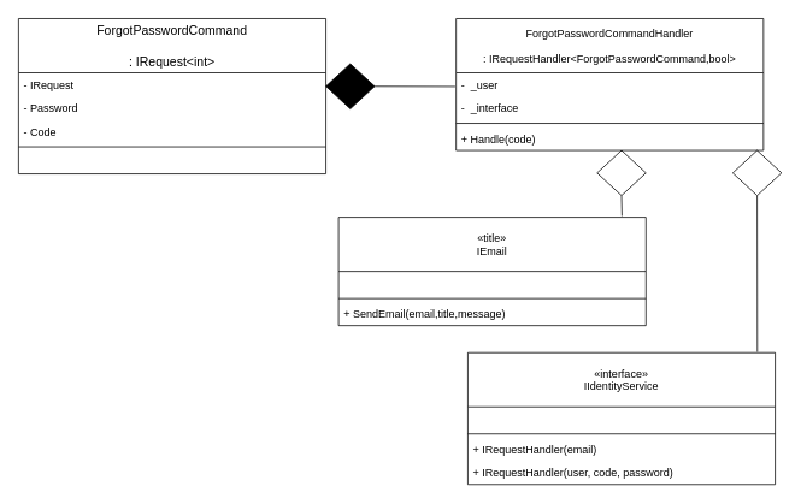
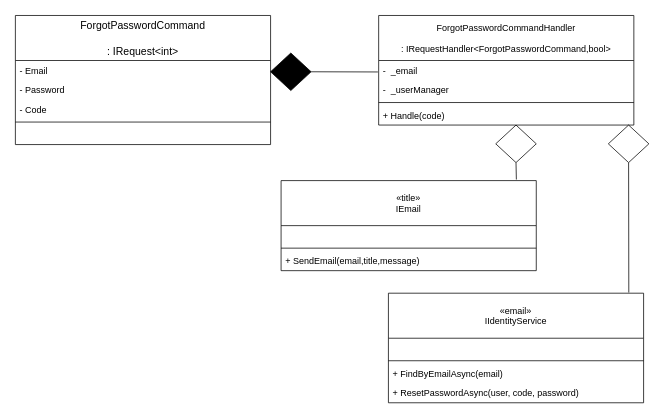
  <mxCell id="0" />
  <mxCell id="1" parent="0" />
  <mxCell id="2" value="" style="endArrow=none;html=1;entryX=-0.003;entryY=0.587;entryDx=0;entryDy=0;exitX=1;exitY=0.5;exitDx=0;exitDy=0;exitPerimeter=0;entryPerimeter=0;" parent="1" source="3" target="15" edge="1"><mxGeometry width="50" height="50" relative="1" as="geometry"><mxPoint x="414" y="93" as="sourcePoint" /><mxPoint x="504" y="93" as="targetPoint" /></mxGeometry></mxCell>
  <mxCell id="3" value="" style="strokeWidth=1;html=1;shape=mxgraph.flowchart.decision;whiteSpace=wrap;fillColor=#000000;" parent="1" vertex="1"><mxGeometry x="360" y="70" width="54" height="50" as="geometry" /></mxCell>
  <mxCell id="4" value="" style="endArrow=none;html=1;entryX=0.922;entryY=-0.012;entryDx=0;entryDy=0;exitX=0.5;exitY=1;exitDx=0;exitDy=0;exitPerimeter=0;entryPerimeter=0;" parent="1" source="5" target="24" edge="1"><mxGeometry width="50" height="50" relative="1" as="geometry"><mxPoint x="578" y="227" as="sourcePoint" /><mxPoint x="898" y="344" as="targetPoint" /></mxGeometry></mxCell>
  <mxCell id="5" value="" style="strokeWidth=1;html=1;shape=mxgraph.flowchart.decision;whiteSpace=wrap;" parent="1" vertex="1"><mxGeometry x="660" y="166" width="54" height="50" as="geometry" /></mxCell>
  <mxCell id="6" value="" style="endArrow=none;html=1;entryX=0.942;entryY=-0.006;entryDx=0;entryDy=0;exitX=0.5;exitY=1;exitDx=0;exitDy=0;exitPerimeter=0;entryPerimeter=0;" parent="1" source="7" target="19" edge="1"><mxGeometry width="50" height="50" relative="1" as="geometry"><mxPoint x="721" y="227" as="sourcePoint" /><mxPoint x="887" y="320" as="targetPoint" /></mxGeometry></mxCell>
  <mxCell id="7" value="" style="strokeWidth=1;html=1;shape=mxgraph.flowchart.decision;whiteSpace=wrap;" parent="1" vertex="1"><mxGeometry x="810" y="166" width="54" height="50" as="geometry" /></mxCell>
  <mxCell id="8" value="ForgotPasswordCommand&#10;&#10;: IRequest&lt;int&gt;" style="swimlane;fontStyle=0;childLayout=stackLayout;horizontal=1;startSize=60;horizontalStack=0;resizeParent=1;resizeParentMax=0;resizeLast=0;collapsible=1;marginBottom=0;align=center;fontSize=14;" parent="1" vertex="1"><mxGeometry x="20" y="20" width="340" height="172" as="geometry" /></mxCell>
- <mxCell id="9" value="- IRequest" style="text;strokeColor=none;fillColor=none;align=left;verticalAlign=top;spacingLeft=4;spacingRight=4;overflow=hidden;rotatable=0;points=[[0,0.5],[1,0.5]];portConstraint=eastwest;" parent="8" vertex="1"><mxGeometry y="60" width="340" height="26" as="geometry" /></mxCell>
+ <mxCell id="9" value="- Email" style="text;strokeColor=none;fillColor=none;align=left;verticalAlign=top;spacingLeft=4;spacingRight=4;overflow=hidden;rotatable=0;points=[[0,0.5],[1,0.5]];portConstraint=eastwest;" parent="8" vertex="1"><mxGeometry y="60" width="340" height="26" as="geometry" /></mxCell>
  <mxCell id="10" value="- Password" style="text;strokeColor=none;fillColor=none;align=left;verticalAlign=top;spacingLeft=4;spacingRight=4;overflow=hidden;rotatable=0;points=[[0,0.5],[1,0.5]];portConstraint=eastwest;" vertex="1" parent="8"><mxGeometry y="86" width="340" height="26" as="geometry" /></mxCell>
  <mxCell id="11" value="- Code" style="text;strokeColor=none;fillColor=none;align=left;verticalAlign=top;spacingLeft=4;spacingRight=4;overflow=hidden;rotatable=0;points=[[0,0.5],[1,0.5]];portConstraint=eastwest;" vertex="1" parent="8"><mxGeometry y="112" width="340" height="26" as="geometry" /></mxCell>
  <mxCell id="12" value="" style="line;strokeWidth=1;fillColor=none;align=left;verticalAlign=middle;spacingTop=-1;spacingLeft=3;spacingRight=3;rotatable=0;labelPosition=right;points=[];portConstraint=eastwest;" vertex="1" parent="8"><mxGeometry y="138" width="340" height="8" as="geometry" /></mxCell>
  <mxCell id="13" value=" " style="text;strokeColor=none;fillColor=none;align=left;verticalAlign=top;spacingLeft=4;spacingRight=4;overflow=hidden;rotatable=0;points=[[0,0.5],[1,0.5]];portConstraint=eastwest;" vertex="1" parent="8"><mxGeometry y="146" width="340" height="26" as="geometry" /></mxCell>
  <mxCell id="14" value="ForgotPasswordCommandHandler&#10;&#10;: IRequestHandler&lt;ForgotPasswordCommand,bool&gt;" style="swimlane;fontStyle=0;childLayout=stackLayout;horizontal=1;startSize=60;fillColor=none;horizontalStack=0;resizeParent=1;resizeParentMax=0;resizeLast=0;collapsible=1;marginBottom=0;" parent="1" vertex="1"><mxGeometry x="504" y="20" width="340" height="146" as="geometry" /></mxCell>
- <mxCell id="15" value="-  _user" style="text;strokeColor=none;fillColor=none;align=left;verticalAlign=top;spacingLeft=4;spacingRight=4;overflow=hidden;rotatable=0;points=[[0,0.5],[1,0.5]];portConstraint=eastwest;" parent="14" vertex="1"><mxGeometry y="60" width="340" height="26" as="geometry" /></mxCell>
- <mxCell id="16" value="-  _interface" style="text;strokeColor=none;fillColor=none;align=left;verticalAlign=top;spacingLeft=4;spacingRight=4;overflow=hidden;rotatable=0;points=[[0,0.5],[1,0.5]];portConstraint=eastwest;" parent="14" vertex="1"><mxGeometry y="86" width="340" height="26" as="geometry" /></mxCell>
+ <mxCell id="15" value="-  _email" style="text;strokeColor=none;fillColor=none;align=left;verticalAlign=top;spacingLeft=4;spacingRight=4;overflow=hidden;rotatable=0;points=[[0,0.5],[1,0.5]];portConstraint=eastwest;" parent="14" vertex="1"><mxGeometry y="60" width="340" height="26" as="geometry" /></mxCell>
+ <mxCell id="16" value="-  _userManager" style="text;strokeColor=none;fillColor=none;align=left;verticalAlign=top;spacingLeft=4;spacingRight=4;overflow=hidden;rotatable=0;points=[[0,0.5],[1,0.5]];portConstraint=eastwest;" parent="14" vertex="1"><mxGeometry y="86" width="340" height="26" as="geometry" /></mxCell>
  <mxCell id="17" value="" style="line;strokeWidth=1;fillColor=none;align=left;verticalAlign=middle;spacingTop=-1;spacingLeft=3;spacingRight=3;rotatable=0;labelPosition=right;points=[];portConstraint=eastwest;" vertex="1" parent="14"><mxGeometry y="112" width="340" height="8" as="geometry" /></mxCell>
  <mxCell id="18" value="+ Handle(code)" style="text;strokeColor=none;fillColor=none;align=left;verticalAlign=top;spacingLeft=4;spacingRight=4;overflow=hidden;rotatable=0;points=[[0,0.5],[1,0.5]];portConstraint=eastwest;" vertex="1" parent="14"><mxGeometry y="120" width="340" height="26" as="geometry" /></mxCell>
- <mxCell id="19" value="«interface»&#10;IIdentityService" style="swimlane;fontStyle=0;childLayout=stackLayout;horizontal=1;startSize=60;fillColor=none;horizontalStack=0;resizeParent=1;resizeParentMax=0;resizeLast=0;collapsible=1;marginBottom=0;" parent="1" vertex="1"><mxGeometry x="517" y="390" width="340" height="146" as="geometry" /></mxCell>
+ <mxCell id="19" value="«email»&#10;IIdentityService" style="swimlane;fontStyle=0;childLayout=stackLayout;horizontal=1;startSize=60;fillColor=none;horizontalStack=0;resizeParent=1;resizeParentMax=0;resizeLast=0;collapsible=1;marginBottom=0;" parent="1" vertex="1"><mxGeometry x="517" y="390" width="340" height="146" as="geometry" /></mxCell>
  <mxCell id="20" value=" " style="text;strokeColor=none;fillColor=none;align=left;verticalAlign=top;spacingLeft=4;spacingRight=4;overflow=hidden;rotatable=0;points=[[0,0.5],[1,0.5]];portConstraint=eastwest;" vertex="1" parent="19"><mxGeometry y="60" width="340" height="26" as="geometry" /></mxCell>
  <mxCell id="21" value="" style="line;strokeWidth=1;fillColor=none;align=left;verticalAlign=middle;spacingTop=-1;spacingLeft=3;spacingRight=3;rotatable=0;labelPosition=right;points=[];portConstraint=eastwest;" vertex="1" parent="19"><mxGeometry y="86" width="340" height="8" as="geometry" /></mxCell>
- <mxCell id="22" value="+ IRequestHandler(email)" style="text;strokeColor=none;fillColor=none;align=left;verticalAlign=top;spacingLeft=4;spacingRight=4;overflow=hidden;rotatable=0;points=[[0,0.5],[1,0.5]];portConstraint=eastwest;" vertex="1" parent="19"><mxGeometry y="94" width="340" height="26" as="geometry" /></mxCell>
- <mxCell id="23" value="+ IRequestHandler(user, code, password)" style="text;strokeColor=none;fillColor=none;align=left;verticalAlign=top;spacingLeft=4;spacingRight=4;overflow=hidden;rotatable=0;points=[[0,0.5],[1,0.5]];portConstraint=eastwest;" vertex="1" parent="19"><mxGeometry y="120" width="340" height="26" as="geometry" /></mxCell>
+ <mxCell id="22" value="+ FindByEmailAsync(email)" style="text;strokeColor=none;fillColor=none;align=left;verticalAlign=top;spacingLeft=4;spacingRight=4;overflow=hidden;rotatable=0;points=[[0,0.5],[1,0.5]];portConstraint=eastwest;" vertex="1" parent="19"><mxGeometry y="94" width="340" height="26" as="geometry" /></mxCell>
+ <mxCell id="23" value="+ ResetPasswordAsync(user, code, password)" style="text;strokeColor=none;fillColor=none;align=left;verticalAlign=top;spacingLeft=4;spacingRight=4;overflow=hidden;rotatable=0;points=[[0,0.5],[1,0.5]];portConstraint=eastwest;" vertex="1" parent="19"><mxGeometry y="120" width="340" height="26" as="geometry" /></mxCell>
  <mxCell id="24" value="«title»&#10;IEmail" style="swimlane;fontStyle=0;childLayout=stackLayout;horizontal=1;startSize=60;fillColor=none;horizontalStack=0;resizeParent=1;resizeParentMax=0;resizeLast=0;collapsible=1;marginBottom=0;" parent="1" vertex="1"><mxGeometry x="374" y="240" width="340" height="120" as="geometry" /></mxCell>
  <mxCell id="25" value=" " style="text;strokeColor=none;fillColor=none;align=left;verticalAlign=top;spacingLeft=4;spacingRight=4;overflow=hidden;rotatable=0;points=[[0,0.5],[1,0.5]];portConstraint=eastwest;" vertex="1" parent="24"><mxGeometry y="60" width="340" height="26" as="geometry" /></mxCell>
  <mxCell id="26" value="" style="line;strokeWidth=1;fillColor=none;align=left;verticalAlign=middle;spacingTop=-1;spacingLeft=3;spacingRight=3;rotatable=0;labelPosition=right;points=[];portConstraint=eastwest;" vertex="1" parent="24"><mxGeometry y="86" width="340" height="8" as="geometry" /></mxCell>
  <mxCell id="27" value="+ SendEmail(email,title,message)" style="text;strokeColor=none;fillColor=none;align=left;verticalAlign=top;spacingLeft=4;spacingRight=4;overflow=hidden;rotatable=0;points=[[0,0.5],[1,0.5]];portConstraint=eastwest;" vertex="1" parent="24"><mxGeometry y="94" width="340" height="26" as="geometry" /></mxCell>
